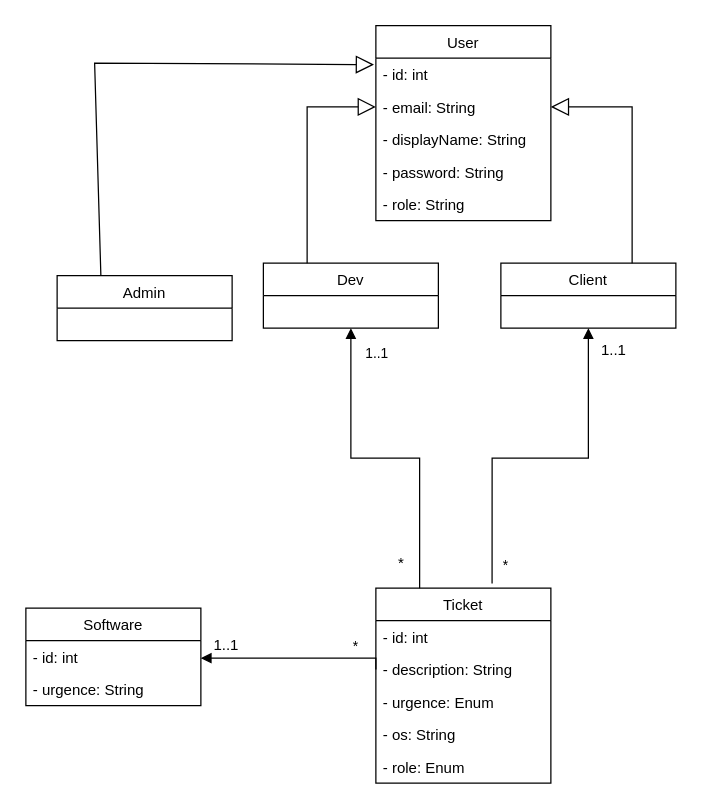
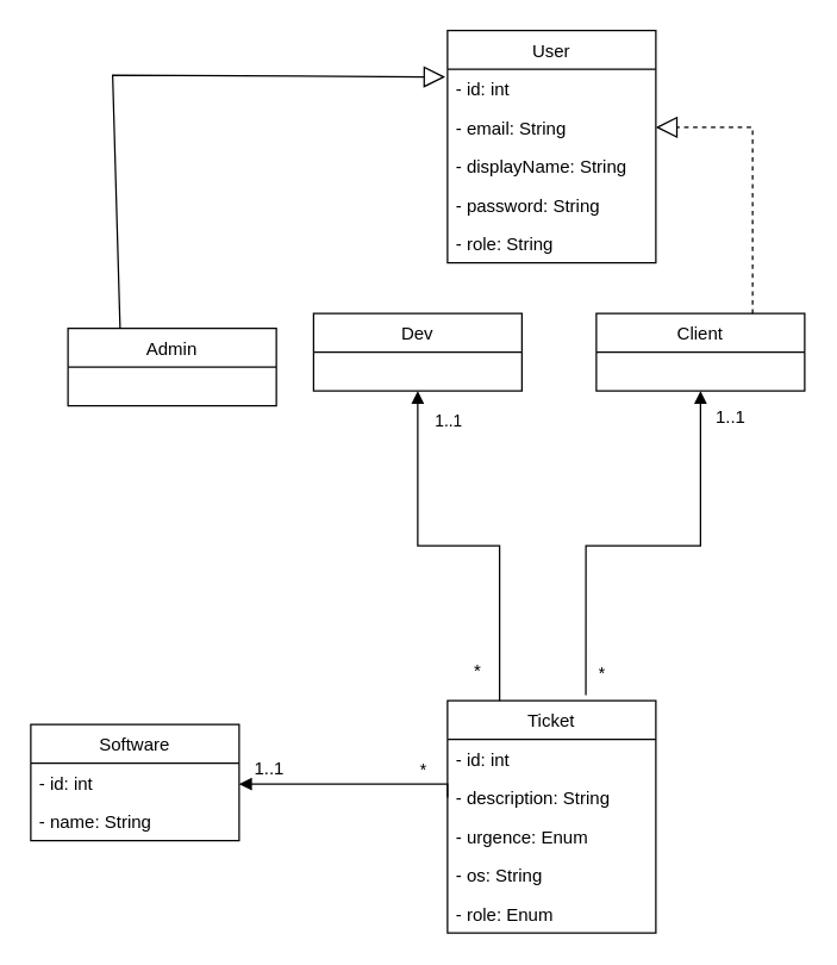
  <mxCell id="0" />
  <mxCell id="1" parent="0" />
  <mxCell id="2" value="User" style="swimlane;fontStyle=0;childLayout=stackLayout;horizontal=1;startSize=26;fillColor=none;horizontalStack=0;resizeParent=1;resizeParentMax=0;resizeLast=0;collapsible=1;marginBottom=0;" parent="1" vertex="1"><mxGeometry x="300" y="20" width="140" height="156" as="geometry" /></mxCell>
  <mxCell id="3" value="- id: int" style="text;strokeColor=none;fillColor=none;align=left;verticalAlign=top;spacingLeft=4;spacingRight=4;overflow=hidden;rotatable=0;points=[[0,0.5],[1,0.5]];portConstraint=eastwest;" parent="2" vertex="1"><mxGeometry y="26" width="140" height="26" as="geometry" /></mxCell>
  <mxCell id="4" value="- email: String" style="text;strokeColor=none;fillColor=none;align=left;verticalAlign=top;spacingLeft=4;spacingRight=4;overflow=hidden;rotatable=0;points=[[0,0.5],[1,0.5]];portConstraint=eastwest;" parent="2" vertex="1"><mxGeometry y="52" width="140" height="26" as="geometry" /></mxCell>
  <mxCell id="5" value="- displayName: String " style="text;strokeColor=none;fillColor=none;align=left;verticalAlign=top;spacingLeft=4;spacingRight=4;overflow=hidden;rotatable=0;points=[[0,0.5],[1,0.5]];portConstraint=eastwest;" parent="2" vertex="1"><mxGeometry y="78" width="140" height="26" as="geometry" /></mxCell>
  <mxCell id="6" value="- password: String" style="text;strokeColor=none;fillColor=none;align=left;verticalAlign=top;spacingLeft=4;spacingRight=4;overflow=hidden;rotatable=0;points=[[0,0.5],[1,0.5]];portConstraint=eastwest;" parent="2" vertex="1"><mxGeometry y="104" width="140" height="26" as="geometry" /></mxCell>
  <mxCell id="7" value="- role: String" style="text;strokeColor=none;fillColor=none;align=left;verticalAlign=top;spacingLeft=4;spacingRight=4;overflow=hidden;rotatable=0;points=[[0,0.5],[1,0.5]];portConstraint=eastwest;" parent="2" vertex="1"><mxGeometry y="130" width="140" height="26" as="geometry" /></mxCell>
  <mxCell id="8" value="Software" style="swimlane;fontStyle=0;childLayout=stackLayout;horizontal=1;startSize=26;fillColor=none;horizontalStack=0;resizeParent=1;resizeParentMax=0;resizeLast=0;collapsible=1;marginBottom=0;" parent="1" vertex="1"><mxGeometry x="20" y="486" width="140" height="78" as="geometry" /></mxCell>
  <mxCell id="9" value="- id: int" style="text;strokeColor=none;fillColor=none;align=left;verticalAlign=top;spacingLeft=4;spacingRight=4;overflow=hidden;rotatable=0;points=[[0,0.5],[1,0.5]];portConstraint=eastwest;" parent="8" vertex="1"><mxGeometry y="26" width="140" height="26" as="geometry" /></mxCell>
- <mxCell id="10" value="- urgence: String" style="text;strokeColor=none;fillColor=none;align=left;verticalAlign=top;spacingLeft=4;spacingRight=4;overflow=hidden;rotatable=0;points=[[0,0.5],[1,0.5]];portConstraint=eastwest;" parent="8" vertex="1"><mxGeometry y="52" width="140" height="26" as="geometry" /></mxCell>
+ <mxCell id="10" value="- name: String" style="text;strokeColor=none;fillColor=none;align=left;verticalAlign=top;spacingLeft=4;spacingRight=4;overflow=hidden;rotatable=0;points=[[0,0.5],[1,0.5]];portConstraint=eastwest;" parent="8" vertex="1"><mxGeometry y="52" width="140" height="26" as="geometry" /></mxCell>
  <mxCell id="11" value="Ticket" style="swimlane;fontStyle=0;childLayout=stackLayout;horizontal=1;startSize=26;fillColor=none;horizontalStack=0;resizeParent=1;resizeParentMax=0;resizeLast=0;collapsible=1;marginBottom=0;" parent="1" vertex="1"><mxGeometry x="300" y="470" width="140" height="156" as="geometry" /></mxCell>
  <mxCell id="12" value="- id: int" style="text;strokeColor=none;fillColor=none;align=left;verticalAlign=top;spacingLeft=4;spacingRight=4;overflow=hidden;rotatable=0;points=[[0,0.5],[1,0.5]];portConstraint=eastwest;" parent="11" vertex="1"><mxGeometry y="26" width="140" height="26" as="geometry" /></mxCell>
  <mxCell id="13" value="- description: String" style="text;strokeColor=none;fillColor=none;align=left;verticalAlign=top;spacingLeft=4;spacingRight=4;overflow=hidden;rotatable=0;points=[[0,0.5],[1,0.5]];portConstraint=eastwest;" parent="11" vertex="1"><mxGeometry y="52" width="140" height="26" as="geometry" /></mxCell>
  <mxCell id="14" value="- urgence: Enum" style="text;strokeColor=none;fillColor=none;align=left;verticalAlign=top;spacingLeft=4;spacingRight=4;overflow=hidden;rotatable=0;points=[[0,0.5],[1,0.5]];portConstraint=eastwest;" parent="11" vertex="1"><mxGeometry y="78" width="140" height="26" as="geometry" /></mxCell>
  <mxCell id="15" value="- os: String" style="text;strokeColor=none;fillColor=none;align=left;verticalAlign=top;spacingLeft=4;spacingRight=4;overflow=hidden;rotatable=0;points=[[0,0.5],[1,0.5]];portConstraint=eastwest;" parent="11" vertex="1"><mxGeometry y="104" width="140" height="26" as="geometry" /></mxCell>
  <mxCell id="16" value="- role: Enum" style="text;strokeColor=none;fillColor=none;align=left;verticalAlign=top;spacingLeft=4;spacingRight=4;overflow=hidden;rotatable=0;points=[[0,0.5],[1,0.5]];portConstraint=eastwest;" parent="11" vertex="1"><mxGeometry y="130" width="140" height="26" as="geometry" /></mxCell>
  <mxCell id="17" value="" style="endArrow=block;endFill=1;html=1;edgeStyle=orthogonalEdgeStyle;align=left;verticalAlign=top;rounded=0;" parent="1" edge="1"><mxGeometry x="-1" y="-15" relative="1" as="geometry"><mxPoint x="300" y="535" as="sourcePoint" /><mxPoint x="160" y="526" as="targetPoint" /><Array as="points"><mxPoint x="300" y="526" /><mxPoint x="230" y="526" /></Array><mxPoint x="-5" y="11" as="offset" /></mxGeometry></mxCell>
  <mxCell id="18" value="*" style="edgeLabel;resizable=0;html=1;align=left;verticalAlign=bottom;" parent="17" connectable="0" vertex="1"><mxGeometry x="-1" relative="1" as="geometry"><mxPoint x="-20" y="-10" as="offset" /></mxGeometry></mxCell>
  <mxCell id="19" value="1..1" style="text;html=1;align=center;verticalAlign=middle;resizable=0;points=[];autosize=1;strokeColor=none;fillColor=none;" parent="1" vertex="1"><mxGeometry x="165" y="506" width="30" height="20" as="geometry" /></mxCell>
  <mxCell id="20" value="Dev" style="swimlane;fontStyle=0;childLayout=stackLayout;horizontal=1;startSize=26;fillColor=none;horizontalStack=0;resizeParent=1;resizeParentMax=0;resizeLast=0;collapsible=1;marginBottom=0;" parent="1" vertex="1"><mxGeometry x="210" y="210" width="140" height="52" as="geometry" /></mxCell>
  <mxCell id="21" value="Client" style="swimlane;fontStyle=0;childLayout=stackLayout;horizontal=1;startSize=26;fillColor=none;horizontalStack=0;resizeParent=1;resizeParentMax=0;resizeLast=0;collapsible=1;marginBottom=0;" parent="1" vertex="1"><mxGeometry x="400" y="210" width="140" height="52" as="geometry" /></mxCell>
- <mxCell id="22" value="" style="endArrow=block;endFill=0;endSize=12;html=1;rounded=0;entryX=0;entryY=0.5;entryDx=0;entryDy=0;exitX=0.25;exitY=0;exitDx=0;exitDy=0;" parent="1" source="20" target="4" edge="1"><mxGeometry width="160" relative="1" as="geometry"><mxPoint x="120" y="80" as="sourcePoint" /><mxPoint x="280" y="80" as="targetPoint" /><Array as="points"><mxPoint x="245" y="85" /></Array></mxGeometry></mxCell>
- <mxCell id="23" value="" style="endArrow=block;endFill=0;endSize=12;html=1;rounded=0;entryX=1;entryY=0.5;entryDx=0;entryDy=0;exitX=0.75;exitY=0;exitDx=0;exitDy=0;" parent="1" source="21" target="4" edge="1"><mxGeometry width="160" relative="1" as="geometry"><mxPoint x="485" y="200" as="sourcePoint" /><mxPoint x="540" y="80" as="targetPoint" /><Array as="points"><mxPoint x="505" y="85" /></Array></mxGeometry></mxCell>
+ <mxCell id="23" value="" style="endArrow=block;endFill=0;endSize=12;html=1;rounded=0;entryX=1;entryY=0.5;entryDx=0;entryDy=0;exitX=0.75;exitY=0;exitDx=0;exitDy=0;dashed=1;" parent="1" source="21" target="4" edge="1"><mxGeometry width="160" relative="1" as="geometry"><mxPoint x="485" y="200" as="sourcePoint" /><mxPoint x="540" y="80" as="targetPoint" /><Array as="points"><mxPoint x="505" y="85" /></Array></mxGeometry></mxCell>
  <mxCell id="24" value="" style="endArrow=block;endFill=1;html=1;edgeStyle=orthogonalEdgeStyle;align=left;verticalAlign=top;rounded=0;entryX=0.5;entryY=1;entryDx=0;entryDy=0;exitX=0.25;exitY=0;exitDx=0;exitDy=0;" parent="1" source="11" target="20" edge="1"><mxGeometry x="-1" relative="1" as="geometry"><mxPoint x="280" y="280" as="sourcePoint" /><mxPoint x="120" y="280" as="targetPoint" /></mxGeometry></mxCell>
  <mxCell id="25" value="1..1" style="edgeLabel;resizable=0;html=1;align=left;verticalAlign=bottom;" parent="24" connectable="0" vertex="1"><mxGeometry x="-1" relative="1" as="geometry"><mxPoint x="-45" y="-180" as="offset" /></mxGeometry></mxCell>
  <mxCell id="26" value="" style="endArrow=block;endFill=1;html=1;edgeStyle=orthogonalEdgeStyle;align=left;verticalAlign=top;rounded=0;exitX=0.664;exitY=-0.024;exitDx=0;exitDy=0;exitPerimeter=0;entryX=0.5;entryY=1;entryDx=0;entryDy=0;" parent="1" source="11" target="21" edge="1"><mxGeometry x="-1" relative="1" as="geometry"><mxPoint x="400" y="380" as="sourcePoint" /><mxPoint x="560" y="380" as="targetPoint" /></mxGeometry></mxCell>
  <mxCell id="27" value="*" style="edgeLabel;resizable=0;html=1;align=left;verticalAlign=bottom;" parent="26" connectable="0" vertex="1"><mxGeometry x="-1" relative="1" as="geometry"><mxPoint x="7" y="-6" as="offset" /></mxGeometry></mxCell>
  <mxCell id="28" value="*" style="text;html=1;align=center;verticalAlign=middle;resizable=0;points=[];autosize=1;strokeColor=none;fillColor=none;" parent="1" vertex="1"><mxGeometry x="310" y="440" width="20" height="20" as="geometry" /></mxCell>
  <mxCell id="29" value="1..1" style="text;html=1;align=center;verticalAlign=middle;resizable=0;points=[];autosize=1;strokeColor=none;fillColor=none;" parent="1" vertex="1"><mxGeometry x="475" y="270" width="30" height="20" as="geometry" /></mxCell>
  <mxCell id="30" value="Admin" style="swimlane;fontStyle=0;childLayout=stackLayout;horizontal=1;startSize=26;fillColor=none;horizontalStack=0;resizeParent=1;resizeParentMax=0;resizeLast=0;collapsible=1;marginBottom=0;" vertex="1" parent="1"><mxGeometry x="45" y="220" width="140" height="52" as="geometry" /></mxCell>
  <mxCell id="31" value="" style="endArrow=block;endFill=0;endSize=12;html=1;rounded=0;entryX=-0.011;entryY=0.2;entryDx=0;entryDy=0;exitX=0.25;exitY=0;exitDx=0;exitDy=0;entryPerimeter=0;" edge="1" parent="1" source="30" target="3"><mxGeometry width="160" relative="1" as="geometry"><mxPoint x="-50" y="75" as="sourcePoint" /><mxPoint x="130" y="80" as="targetPoint" /><Array as="points"><mxPoint x="75" y="50" /></Array></mxGeometry></mxCell>
